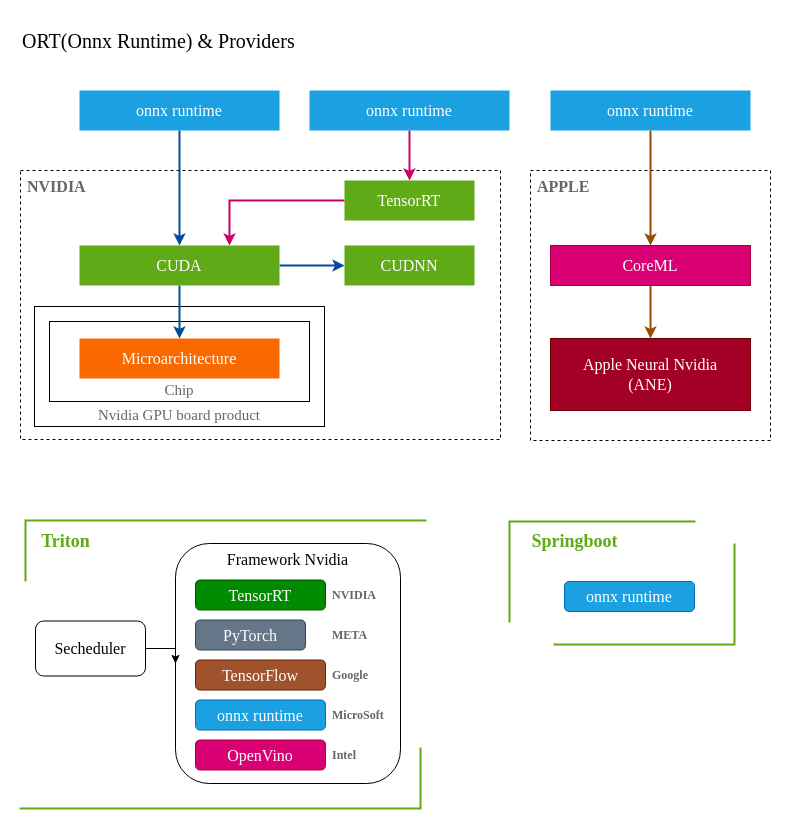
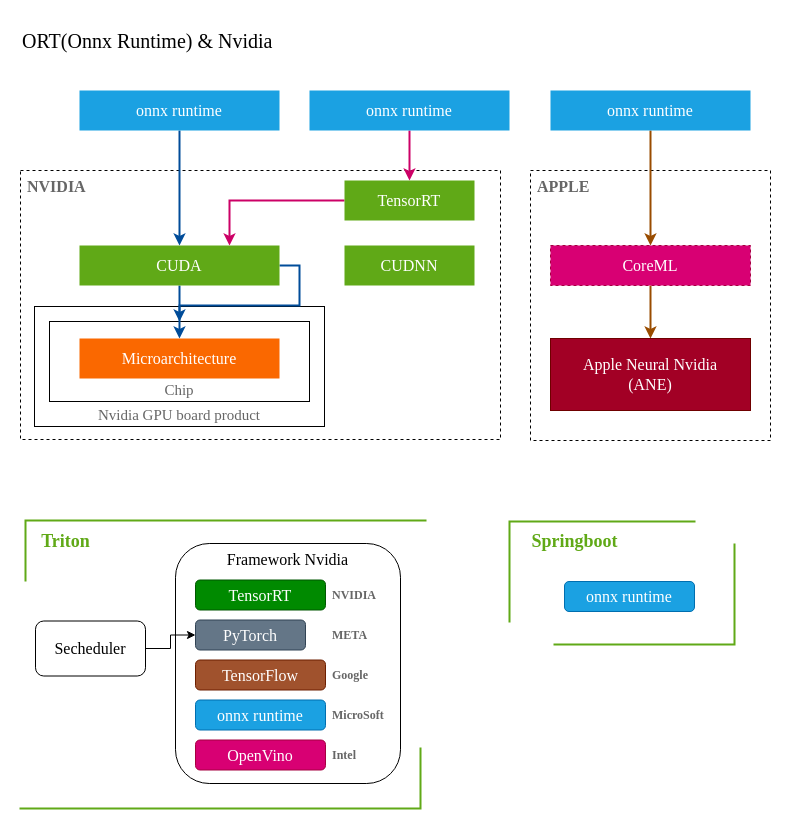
  <mxCell id="0" />
  <mxCell id="1" parent="0" />
  <mxCell id="2" value="APPLE" style="rounded=0;whiteSpace=wrap;html=1;hachureGap=4;fontFamily=Monaco;dashed=1;verticalAlign=top;align=left;fontSize=16;fontStyle=1;fontColor=#666666;spacingLeft=5;" parent="1" vertex="1"><mxGeometry x="530" y="170" width="240" height="270" as="geometry" /></mxCell>
  <mxCell id="3" value="Framework Nvidia" style="rounded=1;whiteSpace=wrap;html=1;fontSize=16;fontFamily=Monaco;align=center;verticalAlign=top;" parent="1" vertex="1"><mxGeometry x="175" y="543" width="225" height="240" as="geometry" /></mxCell>
  <mxCell id="4" value="NVIDIA" style="rounded=0;whiteSpace=wrap;html=1;hachureGap=4;fontFamily=Monaco;dashed=1;verticalAlign=top;align=left;fontSize=16;fontStyle=1;fontColor=#666666;spacingLeft=5;" parent="1" vertex="1"><mxGeometry x="20" y="170" width="480" height="269" as="geometry" /></mxCell>
  <mxCell id="5" value="Nvidia GPU board product" style="rounded=0;whiteSpace=wrap;html=1;hachureGap=4;fontFamily=Monaco;verticalAlign=bottom;align=center;fillColor=none;strokeColor=default;fontSize=15;fontColor=#666666;" parent="1" vertex="1"><mxGeometry x="34" y="306" width="290" height="120" as="geometry" /></mxCell>
  <mxCell id="6" value="Chip" style="rounded=0;whiteSpace=wrap;html=1;hachureGap=4;fontFamily=Monaco;verticalAlign=bottom;align=center;fillColor=none;fontColor=#666666;strokeColor=default;fontSize=15;" parent="1" vertex="1"><mxGeometry x="49" y="321" width="260" height="80" as="geometry" /></mxCell>
- <mxCell id="7" style="edgeStyle=orthogonalEdgeStyle;rounded=0;hachureGap=4;orthogonalLoop=1;jettySize=auto;html=1;exitX=1;exitY=0.5;exitDx=0;exitDy=0;entryX=0;entryY=0.5;entryDx=0;entryDy=0;fontFamily=Monaco;fontSize=16;fontColor=#FFFFFF;strokeWidth=2;strokeColor=#004C99;" parent="1" source="9" target="13" edge="1"><mxGeometry relative="1" as="geometry" /></mxCell>
+ <mxCell id="7" style="edgeStyle=orthogonalEdgeStyle;rounded=0;hachureGap=4;orthogonalLoop=1;jettySize=auto;html=1;exitX=1;exitY=0.5;exitDx=0;exitDy=0;fontFamily=Monaco;fontSize=16;fontColor=#FFFFFF;strokeWidth=2;strokeColor=#004C99;" parent="1" source="9" target="6" edge="1"><mxGeometry relative="1" as="geometry" /></mxCell>
  <mxCell id="8" style="edgeStyle=orthogonalEdgeStyle;rounded=0;hachureGap=4;orthogonalLoop=1;jettySize=auto;html=1;exitX=0.5;exitY=1;exitDx=0;exitDy=0;entryX=0.5;entryY=0;entryDx=0;entryDy=0;fontFamily=Monaco;fontSize=16;fontColor=#FFFFFF;strokeWidth=2;strokeColor=#004C99;" parent="1" source="9" target="10" edge="1"><mxGeometry relative="1" as="geometry" /></mxCell>
  <mxCell id="9" value="CUDA" style="rounded=0;whiteSpace=wrap;html=1;hachureGap=4;fontFamily=Monaco;verticalAlign=middle;fillColor=#60a917;strokeColor=none;fontSize=16;fontColor=#ffffff;" parent="1" vertex="1"><mxGeometry x="79" y="245" width="200" height="40" as="geometry" /></mxCell>
  <mxCell id="10" value="Microarchitecture" style="rounded=0;whiteSpace=wrap;html=1;hachureGap=4;fontFamily=Monaco;fillColor=#fa6800;strokeColor=none;fontSize=16;fontColor=#FFFFFF;" parent="1" vertex="1"><mxGeometry x="79" y="338" width="200" height="40" as="geometry" /></mxCell>
  <mxCell id="11" style="edgeStyle=orthogonalEdgeStyle;rounded=0;hachureGap=4;orthogonalLoop=1;jettySize=auto;html=1;exitX=0.5;exitY=1;exitDx=0;exitDy=0;entryX=0.5;entryY=0;entryDx=0;entryDy=0;fontFamily=Monaco;fontSize=16;fontColor=#FFFFFF;strokeWidth=2;strokeColor=#004C99;" parent="1" source="12" target="9" edge="1"><mxGeometry relative="1" as="geometry" /></mxCell>
  <mxCell id="12" value="onnx runtime" style="rounded=0;whiteSpace=wrap;html=1;hachureGap=4;fontFamily=Monaco;fillColor=#1ba1e2;strokeColor=none;fontSize=16;fontColor=#ffffff;" parent="1" vertex="1"><mxGeometry x="79" y="90" width="200" height="40" as="geometry" /></mxCell>
  <mxCell id="13" value="CUDNN" style="rounded=0;whiteSpace=wrap;html=1;hachureGap=4;fontFamily=Monaco;verticalAlign=middle;fillColor=#60a917;strokeColor=none;fontSize=16;fontColor=#ffffff;" parent="1" vertex="1"><mxGeometry x="344" y="245" width="130" height="40" as="geometry" /></mxCell>
  <mxCell id="14" value="" style="shape=partialRectangle;whiteSpace=wrap;html=1;bottom=0;right=0;fillColor=none;fontSize=16;fontFamily=Monaco;strokeWidth=2;strokeColor=#60A917;" parent="1" vertex="1"><mxGeometry x="25" y="520" width="400" height="60" as="geometry" /></mxCell>
  <mxCell id="15" value="" style="shape=partialRectangle;whiteSpace=wrap;html=1;top=0;left=0;fillColor=none;fontSize=16;fontFamily=Monaco;strokeWidth=2;strokeColor=#60A917;" parent="1" vertex="1"><mxGeometry x="20" y="748" width="400" height="60" as="geometry" /></mxCell>
- <mxCell id="16" style="edgeStyle=orthogonalEdgeStyle;rounded=0;orthogonalLoop=1;jettySize=auto;html=1;exitX=1;exitY=0.5;exitDx=0;exitDy=0;entryX=0;entryY=0.5;entryDx=0;entryDy=0;" parent="1" source="17" target="3" edge="1"><mxGeometry relative="1" as="geometry" /></mxCell>
+ <mxCell id="16" style="edgeStyle=orthogonalEdgeStyle;rounded=0;orthogonalLoop=1;jettySize=auto;html=1;exitX=1;exitY=0.5;exitDx=0;exitDy=0;" parent="1" source="17" target="19" edge="1"><mxGeometry relative="1" as="geometry" /></mxCell>
  <mxCell id="17" value="Secheduler" style="rounded=1;whiteSpace=wrap;html=1;fontSize=16;fontFamily=Monaco;" parent="1" vertex="1"><mxGeometry x="35" y="620.5" width="110" height="55" as="geometry" /></mxCell>
  <mxCell id="18" value="TensorRT" style="rounded=1;whiteSpace=wrap;html=1;fontSize=16;fontFamily=Monaco;fillColor=#008a00;fontColor=#ffffff;strokeColor=#005700;" parent="1" vertex="1"><mxGeometry x="195" y="579.5" width="130" height="30" as="geometry" /></mxCell>
  <mxCell id="19" value="PyTorch" style="rounded=1;whiteSpace=wrap;html=1;fontSize=16;fontFamily=Monaco;fillColor=#647687;fontColor=#ffffff;strokeColor=#314354;" parent="1" vertex="1"><mxGeometry x="195" y="619.5" width="110" height="30" as="geometry" /></mxCell>
  <mxCell id="20" value="TensorFlow" style="rounded=1;whiteSpace=wrap;html=1;fontSize=16;fontFamily=Monaco;fillColor=#a0522d;fontColor=#ffffff;strokeColor=#6D1F00;" parent="1" vertex="1"><mxGeometry x="195" y="659.5" width="130" height="30" as="geometry" /></mxCell>
  <mxCell id="21" value="onnx runtime" style="rounded=1;whiteSpace=wrap;html=1;fontSize=16;fontFamily=Monaco;fillColor=#1ba1e2;fontColor=#ffffff;strokeColor=#006EAF;" parent="1" vertex="1"><mxGeometry x="195" y="699.5" width="130" height="30" as="geometry" /></mxCell>
  <mxCell id="22" value="OpenVino" style="rounded=1;whiteSpace=wrap;html=1;fontSize=16;fontFamily=Monaco;fillColor=#d80073;fontColor=#ffffff;strokeColor=#A50040;" parent="1" vertex="1"><mxGeometry x="195" y="739.5" width="130" height="30" as="geometry" /></mxCell>
  <mxCell id="23" value="Triton" style="text;html=1;align=center;verticalAlign=middle;resizable=0;points=[];autosize=1;strokeColor=none;fillColor=none;fontSize=18;fontFamily=Monaco;fontStyle=1;fontColor=#60A917;" parent="1" vertex="1"><mxGeometry x="20" y="521" width="90" height="40" as="geometry" /></mxCell>
  <mxCell id="24" style="edgeStyle=orthogonalEdgeStyle;rounded=0;orthogonalLoop=1;jettySize=auto;html=1;exitX=0.5;exitY=1;exitDx=0;exitDy=0;entryX=0.5;entryY=0;entryDx=0;entryDy=0;strokeWidth=2;strokeColor=#994C00;" parent="1" source="25" target="27" edge="1"><mxGeometry relative="1" as="geometry" /></mxCell>
  <mxCell id="25" value="onnx runtime" style="rounded=0;whiteSpace=wrap;html=1;hachureGap=4;fontFamily=Monaco;fillColor=#1ba1e2;strokeColor=none;fontSize=16;fontColor=#ffffff;" parent="1" vertex="1"><mxGeometry x="550" y="90" width="200" height="40" as="geometry" /></mxCell>
  <mxCell id="26" style="edgeStyle=orthogonalEdgeStyle;rounded=0;orthogonalLoop=1;jettySize=auto;html=1;exitX=0.5;exitY=1;exitDx=0;exitDy=0;entryX=0.5;entryY=0;entryDx=0;entryDy=0;strokeWidth=2;strokeColor=#994C00;" parent="1" source="27" target="28" edge="1"><mxGeometry relative="1" as="geometry" /></mxCell>
- <mxCell id="27" value="CoreML" style="rounded=0;whiteSpace=wrap;html=1;hachureGap=4;fontFamily=Monaco;verticalAlign=middle;fillColor=#d80073;strokeColor=#A50040;fontSize=16;fontColor=#ffffff;" parent="1" vertex="1"><mxGeometry x="550" y="245" width="200" height="40" as="geometry" /></mxCell>
+ <mxCell id="27" value="CoreML" style="rounded=0;whiteSpace=wrap;html=1;hachureGap=4;fontFamily=Monaco;verticalAlign=middle;fillColor=#d80073;strokeColor=#A50040;fontSize=16;fontColor=#ffffff;dashed=1;" parent="1" vertex="1"><mxGeometry x="550" y="245" width="200" height="40" as="geometry" /></mxCell>
  <mxCell id="28" value="Apple Neural Nvidia&lt;div&gt;(ANE)&lt;/div&gt;" style="rounded=0;whiteSpace=wrap;html=1;hachureGap=4;fontFamily=Monaco;fillColor=#a20025;strokeColor=#6F0000;fontSize=16;fontColor=#ffffff;" parent="1" vertex="1"><mxGeometry x="550" y="338" width="200" height="72" as="geometry" /></mxCell>
  <mxCell id="29" style="edgeStyle=orthogonalEdgeStyle;rounded=0;orthogonalLoop=1;jettySize=auto;html=1;exitX=0;exitY=0.5;exitDx=0;exitDy=0;entryX=0.75;entryY=0;entryDx=0;entryDy=0;strokeWidth=2;strokeColor=#CC0066;" parent="1" source="30" target="9" edge="1"><mxGeometry relative="1" as="geometry" /></mxCell>
  <mxCell id="30" value="TensorRT" style="rounded=0;whiteSpace=wrap;html=1;hachureGap=4;fontFamily=Monaco;verticalAlign=middle;fillColor=#60a917;strokeColor=none;fontSize=16;fontColor=#ffffff;" parent="1" vertex="1"><mxGeometry x="344" y="180" width="130" height="40" as="geometry" /></mxCell>
  <mxCell id="31" style="edgeStyle=orthogonalEdgeStyle;rounded=0;orthogonalLoop=1;jettySize=auto;html=1;exitX=0.5;exitY=1;exitDx=0;exitDy=0;strokeWidth=2;strokeColor=#CC0066;" parent="1" source="32" target="30" edge="1"><mxGeometry relative="1" as="geometry" /></mxCell>
  <mxCell id="32" value="onnx runtime" style="rounded=0;whiteSpace=wrap;html=1;hachureGap=4;fontFamily=Monaco;fillColor=#1ba1e2;strokeColor=none;fontSize=16;fontColor=#ffffff;" parent="1" vertex="1"><mxGeometry x="309" y="90" width="200" height="40" as="geometry" /></mxCell>
  <mxCell id="33" value="&lt;span style=&quot;color: rgb(102, 102, 102); font-family: Monaco; font-size: 12px; font-weight: 700; text-wrap: wrap;&quot;&gt;NVIDIA&lt;/span&gt;" style="text;html=1;align=left;verticalAlign=middle;resizable=0;points=[];autosize=1;strokeColor=none;fillColor=none;fontSize=12;" parent="1" vertex="1"><mxGeometry x="330" y="579.5" width="70" height="30" as="geometry" /></mxCell>
  <mxCell id="34" value="&lt;span style=&quot;color: rgb(102, 102, 102); font-family: Monaco; font-size: 12px; font-weight: 700; text-wrap: wrap;&quot;&gt;META&lt;/span&gt;" style="text;html=1;align=left;verticalAlign=middle;resizable=0;points=[];autosize=1;strokeColor=none;fillColor=none;fontSize=12;" parent="1" vertex="1"><mxGeometry x="330" y="620" width="50" height="30" as="geometry" /></mxCell>
  <mxCell id="35" value="&lt;span style=&quot;color: rgb(102, 102, 102); font-family: Monaco; font-size: 12px; font-weight: 700; text-wrap: wrap;&quot;&gt;Google&lt;/span&gt;" style="text;html=1;align=left;verticalAlign=middle;resizable=0;points=[];autosize=1;strokeColor=none;fillColor=none;fontSize=12;" parent="1" vertex="1"><mxGeometry x="330" y="660" width="70" height="30" as="geometry" /></mxCell>
  <mxCell id="36" value="&lt;span style=&quot;color: rgb(102, 102, 102); font-family: Monaco; font-size: 12px; font-weight: 700; text-wrap: wrap;&quot;&gt;MicroSoft&lt;/span&gt;" style="text;html=1;align=left;verticalAlign=middle;resizable=0;points=[];autosize=1;strokeColor=none;fillColor=none;fontSize=12;" parent="1" vertex="1"><mxGeometry x="330" y="700" width="90" height="30" as="geometry" /></mxCell>
  <mxCell id="37" value="&lt;span style=&quot;color: rgb(102, 102, 102); font-family: Monaco; font-weight: 700; text-wrap: wrap;&quot;&gt;Intel&lt;/span&gt;" style="text;html=1;align=left;verticalAlign=middle;resizable=0;points=[];autosize=1;strokeColor=none;fillColor=none;fontSize=12;" parent="1" vertex="1"><mxGeometry x="330" y="739.5" width="50" height="30" as="geometry" /></mxCell>
  <mxCell id="38" value="" style="shape=partialRectangle;whiteSpace=wrap;html=1;bottom=0;right=0;fillColor=none;fontSize=16;fontFamily=Monaco;strokeWidth=2;strokeColor=#60A917;" parent="1" vertex="1"><mxGeometry x="509" y="521" width="185" height="100" as="geometry" /></mxCell>
  <mxCell id="39" value="" style="shape=partialRectangle;whiteSpace=wrap;html=1;top=0;left=0;fillColor=none;fontSize=16;fontFamily=Monaco;strokeWidth=2;strokeColor=#60A917;" parent="1" vertex="1"><mxGeometry x="554" y="544" width="180" height="100" as="geometry" /></mxCell>
  <mxCell id="40" value="Springboot" style="text;html=1;align=center;verticalAlign=middle;resizable=0;points=[];autosize=1;strokeColor=none;fillColor=none;fontSize=18;fontFamily=Monaco;fontStyle=1;fontColor=#60A917;" parent="1" vertex="1"><mxGeometry x="509" y="521" width="130" height="40" as="geometry" /></mxCell>
  <mxCell id="41" value="onnx runtime" style="rounded=1;whiteSpace=wrap;html=1;fontSize=16;fontFamily=Monaco;fillColor=#1ba1e2;fontColor=#ffffff;strokeColor=#006EAF;" parent="1" vertex="1"><mxGeometry x="564" y="581" width="130" height="30" as="geometry" /></mxCell>
- <mxCell id="42" value="ORT(Onnx Runtime) &amp;amp; Providers" style="text;html=1;align=left;verticalAlign=middle;resizable=0;points=[];autosize=1;strokeColor=none;fillColor=none;fontFamily=Monaco;fontSize=20;" parent="1" vertex="1"><mxGeometry x="20" y="20" width="370" height="40" as="geometry" /></mxCell>
+ <mxCell id="42" value="ORT(Onnx Runtime) &amp;amp; Nvidia" style="text;html=1;align=left;verticalAlign=middle;resizable=0;points=[];autosize=1;strokeColor=none;fillColor=none;fontFamily=Monaco;fontSize=20;" parent="1" vertex="1"><mxGeometry x="20" y="20" width="370" height="40" as="geometry" /></mxCell>
